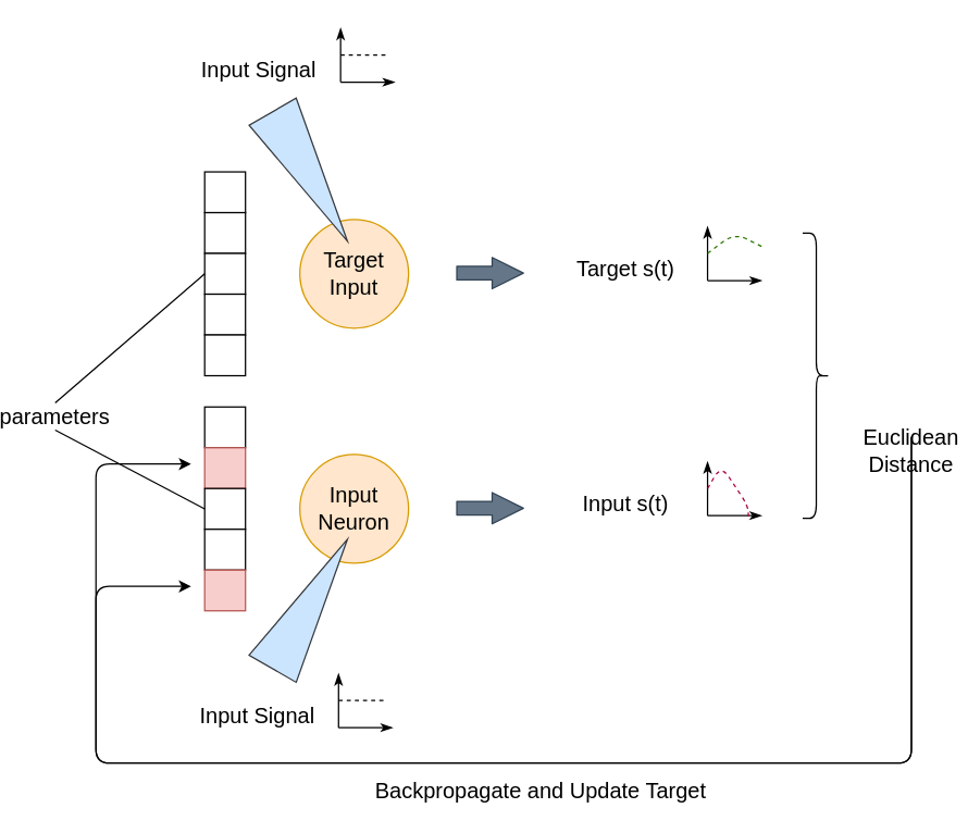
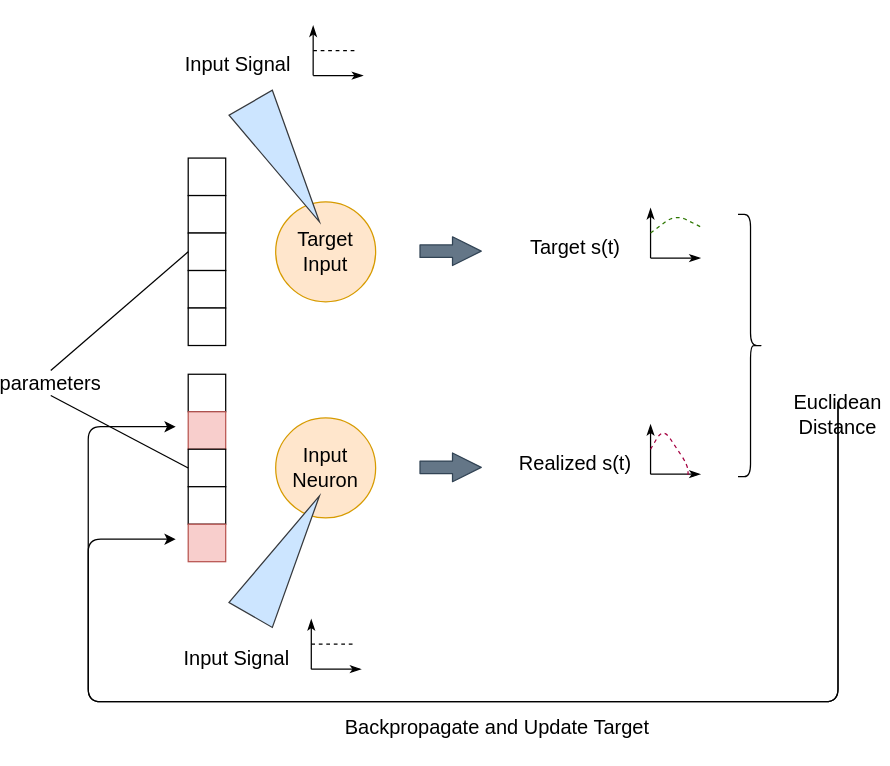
  <mxCell id="0" />
  <mxCell id="1" parent="0" />
  <mxCell id="2" value="" style="ellipse;whiteSpace=wrap;html=1;aspect=fixed;fillColor=#ffe6cc;strokeColor=#d79b00;" vertex="1" parent="1"><mxGeometry x="220" y="161" width="80" height="80" as="geometry" /></mxCell>
  <mxCell id="3" value="" style="ellipse;whiteSpace=wrap;html=1;aspect=fixed;fillColor=#ffe6cc;strokeColor=#d79b00;" vertex="1" parent="1"><mxGeometry x="220" y="334" width="80" height="80" as="geometry" /></mxCell>
  <mxCell id="4" value="&lt;font style=&quot;font-size: 16px&quot;&gt;Target Input&lt;/font&gt;" style="text;html=1;strokeColor=none;fillColor=none;align=center;verticalAlign=middle;whiteSpace=wrap;rounded=0;" vertex="1" parent="1"><mxGeometry x="230" y="166" width="60" height="70" as="geometry" /></mxCell>
  <mxCell id="5" value="&lt;font style=&quot;font-size: 16px&quot;&gt;Input Neuron&lt;/font&gt;" style="text;html=1;strokeColor=none;fillColor=none;align=center;verticalAlign=middle;whiteSpace=wrap;rounded=0;" vertex="1" parent="1"><mxGeometry x="230" y="339" width="60" height="70" as="geometry" /></mxCell>
  <mxCell id="6" value="" style="rounded=0;whiteSpace=wrap;html=1;" vertex="1" parent="1"><mxGeometry x="150" y="126" width="30" height="30" as="geometry" /></mxCell>
  <mxCell id="7" value="" style="rounded=0;whiteSpace=wrap;html=1;" vertex="1" parent="1"><mxGeometry x="150" y="156" width="30" height="30" as="geometry" /></mxCell>
  <mxCell id="8" value="" style="rounded=0;whiteSpace=wrap;html=1;" vertex="1" parent="1"><mxGeometry x="150" y="186" width="30" height="30" as="geometry" /></mxCell>
  <mxCell id="9" value="" style="rounded=0;whiteSpace=wrap;html=1;" vertex="1" parent="1"><mxGeometry x="150" y="216" width="30" height="30" as="geometry" /></mxCell>
  <mxCell id="10" value="" style="rounded=0;whiteSpace=wrap;html=1;" vertex="1" parent="1"><mxGeometry x="150" y="246" width="30" height="30" as="geometry" /></mxCell>
  <mxCell id="11" value="" style="rounded=0;whiteSpace=wrap;html=1;" vertex="1" parent="1"><mxGeometry x="150" y="299" width="30" height="30" as="geometry" /></mxCell>
  <mxCell id="12" value="" style="rounded=0;whiteSpace=wrap;html=1;fillColor=#f8cecc;strokeColor=#b85450;" vertex="1" parent="1"><mxGeometry x="150" y="329" width="30" height="30" as="geometry" /></mxCell>
  <mxCell id="13" value="" style="rounded=0;whiteSpace=wrap;html=1;" vertex="1" parent="1"><mxGeometry x="150" y="359" width="30" height="30" as="geometry" /></mxCell>
  <mxCell id="14" value="" style="rounded=0;whiteSpace=wrap;html=1;" vertex="1" parent="1"><mxGeometry x="150" y="389" width="30" height="30" as="geometry" /></mxCell>
  <mxCell id="15" value="" style="rounded=0;whiteSpace=wrap;html=1;fillColor=#f8cecc;strokeColor=#b85450;" vertex="1" parent="1"><mxGeometry x="150" y="419" width="30" height="30" as="geometry" /></mxCell>
  <mxCell id="16" value="&lt;font style=&quot;font-size: 16px&quot;&gt;parameters&lt;/font&gt;" style="text;html=1;strokeColor=none;fillColor=none;align=center;verticalAlign=middle;whiteSpace=wrap;rounded=0;" vertex="1" parent="1"><mxGeometry x="20" y="296" width="40" height="20" as="geometry" /></mxCell>
  <mxCell id="17" value="" style="endArrow=none;html=1;exitX=0.5;exitY=0;exitDx=0;exitDy=0;entryX=0;entryY=0.5;entryDx=0;entryDy=0;" edge="1" parent="1" source="16" target="8"><mxGeometry width="50" height="50" relative="1" as="geometry"><mxPoint x="360" y="401" as="sourcePoint" /><mxPoint x="410" y="351" as="targetPoint" /></mxGeometry></mxCell>
  <mxCell id="18" value="" style="endArrow=none;html=1;strokeWidth=1;exitX=0.5;exitY=1;exitDx=0;exitDy=0;entryX=0;entryY=0.5;entryDx=0;entryDy=0;" edge="1" parent="1" source="16" target="13"><mxGeometry width="50" height="50" relative="1" as="geometry"><mxPoint x="360" y="401" as="sourcePoint" /><mxPoint x="410" y="351" as="targetPoint" /></mxGeometry></mxCell>
  <mxCell id="19" value="" style="triangle;whiteSpace=wrap;html=1;rotation=60;fillColor=#cce5ff;strokeColor=#36393d;" vertex="1" parent="1"><mxGeometry x="172.5" y="109.35" width="110" height="40" as="geometry" /></mxCell>
  <mxCell id="20" value="Input Signal" style="text;html=1;strokeColor=none;fillColor=none;align=center;verticalAlign=middle;whiteSpace=wrap;rounded=0;fontSize=16;" vertex="1" parent="1"><mxGeometry x="140" y="41" width="100" height="20" as="geometry" /></mxCell>
  <mxCell id="21" value="" style="endArrow=none;html=1;fontSize=16;startArrow=classicThin;startFill=1;" edge="1" parent="1"><mxGeometry width="50" height="50" relative="1" as="geometry"><mxPoint x="250" y="20" as="sourcePoint" /><mxPoint x="250" y="60" as="targetPoint" /></mxGeometry></mxCell>
  <mxCell id="22" value="" style="endArrow=none;html=1;fontSize=16;startArrow=classicThin;startFill=1;" edge="1" parent="1"><mxGeometry width="50" height="50" relative="1" as="geometry"><mxPoint x="290" y="60" as="sourcePoint" /><mxPoint x="250" y="60" as="targetPoint" /></mxGeometry></mxCell>
  <mxCell id="23" value="" style="endArrow=none;dashed=1;html=1;fontSize=16;" edge="1" parent="1"><mxGeometry width="50" height="50" relative="1" as="geometry"><mxPoint x="250" y="40" as="sourcePoint" /><mxPoint x="285" y="40" as="targetPoint" /></mxGeometry></mxCell>
  <mxCell id="24" value="" style="triangle;whiteSpace=wrap;html=1;rotation=30;direction=north;fillColor=#cce5ff;strokeColor=#36393d;" vertex="1" parent="1"><mxGeometry x="207.5" y="389" width="40" height="110" as="geometry" /></mxCell>
  <mxCell id="25" value="Input Signal" style="text;html=1;strokeColor=none;fillColor=none;align=center;verticalAlign=middle;whiteSpace=wrap;rounded=0;fontSize=16;" vertex="1" parent="1"><mxGeometry x="138.5" y="516" width="100" height="20" as="geometry" /></mxCell>
  <mxCell id="26" value="" style="endArrow=none;html=1;fontSize=16;startArrow=classicThin;startFill=1;" edge="1" parent="1"><mxGeometry width="50" height="50" relative="1" as="geometry"><mxPoint x="248.5" y="495" as="sourcePoint" /><mxPoint x="248.5" y="535" as="targetPoint" /></mxGeometry></mxCell>
  <mxCell id="27" value="" style="endArrow=none;html=1;fontSize=16;startArrow=classicThin;startFill=1;" edge="1" parent="1"><mxGeometry width="50" height="50" relative="1" as="geometry"><mxPoint x="288.5" y="535" as="sourcePoint" /><mxPoint x="248.5" y="535" as="targetPoint" /></mxGeometry></mxCell>
  <mxCell id="28" value="" style="endArrow=none;dashed=1;html=1;fontSize=16;" edge="1" parent="1"><mxGeometry width="50" height="50" relative="1" as="geometry"><mxPoint x="248.5" y="515" as="sourcePoint" /><mxPoint x="283.5" y="515" as="targetPoint" /></mxGeometry></mxCell>
  <mxCell id="29" value="" style="shape=flexArrow;endArrow=classic;html=1;fontSize=16;strokeWidth=1;endWidth=12;endSize=7.33;fillColor=#647687;strokeColor=#314354;" edge="1" parent="1"><mxGeometry width="50" height="50" relative="1" as="geometry"><mxPoint x="335" y="200.5" as="sourcePoint" /><mxPoint x="385" y="200.5" as="targetPoint" /></mxGeometry></mxCell>
  <mxCell id="30" value="" style="shape=flexArrow;endArrow=classic;html=1;fontSize=16;strokeWidth=1;endWidth=12;endSize=7.33;fillColor=#647687;strokeColor=#314354;" edge="1" parent="1"><mxGeometry width="50" height="50" relative="1" as="geometry"><mxPoint x="335" y="373.5" as="sourcePoint" /><mxPoint x="385" y="373.5" as="targetPoint" /></mxGeometry></mxCell>
  <mxCell id="31" value="Target s(t)" style="text;html=1;strokeColor=none;fillColor=none;align=center;verticalAlign=middle;whiteSpace=wrap;rounded=0;fontSize=16;" vertex="1" parent="1"><mxGeometry x="410" y="187" width="100" height="20" as="geometry" /></mxCell>
  <mxCell id="32" value="" style="endArrow=none;html=1;fontSize=16;startArrow=classicThin;startFill=1;" edge="1" parent="1"><mxGeometry width="50" height="50" relative="1" as="geometry"><mxPoint x="520" y="166" as="sourcePoint" /><mxPoint x="520" y="206" as="targetPoint" /></mxGeometry></mxCell>
  <mxCell id="33" value="" style="endArrow=none;html=1;fontSize=16;startArrow=classicThin;startFill=1;" edge="1" parent="1"><mxGeometry width="50" height="50" relative="1" as="geometry"><mxPoint x="560" y="206" as="sourcePoint" /><mxPoint x="520" y="206" as="targetPoint" /></mxGeometry></mxCell>
  <mxCell id="34" value="" style="endArrow=none;dashed=1;html=1;fontSize=16;fillColor=#60a917;strokeColor=#2D7600;" edge="1" parent="1"><mxGeometry width="50" height="50" relative="1" as="geometry"><mxPoint x="520" y="186" as="sourcePoint" /><mxPoint x="560" y="181" as="targetPoint" /><Array as="points"><mxPoint x="540" y="171" /></Array></mxGeometry></mxCell>
- <mxCell id="35" value="Input s(t)" style="text;html=1;strokeColor=none;fillColor=none;align=center;verticalAlign=middle;whiteSpace=wrap;rounded=0;fontSize=16;" vertex="1" parent="1"><mxGeometry x="410" y="360" width="100" height="20" as="geometry" /></mxCell>
+ <mxCell id="35" value="Realized s(t)" style="text;html=1;strokeColor=none;fillColor=none;align=center;verticalAlign=middle;whiteSpace=wrap;rounded=0;fontSize=16;" vertex="1" parent="1"><mxGeometry x="410" y="360" width="100" height="20" as="geometry" /></mxCell>
  <mxCell id="36" value="" style="endArrow=none;html=1;fontSize=16;startArrow=classicThin;startFill=1;" edge="1" parent="1"><mxGeometry width="50" height="50" relative="1" as="geometry"><mxPoint x="520" y="339" as="sourcePoint" /><mxPoint x="520" y="379" as="targetPoint" /></mxGeometry></mxCell>
  <mxCell id="37" value="" style="endArrow=none;html=1;fontSize=16;startArrow=classicThin;startFill=1;" edge="1" parent="1"><mxGeometry width="50" height="50" relative="1" as="geometry"><mxPoint x="560" y="379" as="sourcePoint" /><mxPoint x="520" y="379" as="targetPoint" /></mxGeometry></mxCell>
  <mxCell id="38" value="" style="endArrow=none;dashed=1;html=1;fontSize=16;fillColor=#d80073;strokeColor=#A50040;" edge="1" parent="1"><mxGeometry width="50" height="50" relative="1" as="geometry"><mxPoint x="520" y="359" as="sourcePoint" /><mxPoint x="550" y="382" as="targetPoint" /><Array as="points"><mxPoint x="530" y="342" /><mxPoint x="550" y="372" /></Array></mxGeometry></mxCell>
  <mxCell id="39" value="" style="shape=curlyBracket;whiteSpace=wrap;html=1;rounded=1;flipH=1;fontSize=16;" vertex="1" parent="1"><mxGeometry x="590" y="171" width="20" height="210" as="geometry" /></mxCell>
  <mxCell id="40" value="Euclidean Distance" style="text;html=1;strokeColor=none;fillColor=none;align=center;verticalAlign=middle;whiteSpace=wrap;rounded=0;fontSize=16;" vertex="1" parent="1"><mxGeometry x="650" y="321" width="40" height="20" as="geometry" /></mxCell>
  <mxCell id="41" value="" style="edgeStyle=segmentEdgeStyle;endArrow=classic;html=1;fontSize=16;strokeWidth=1;" edge="1" parent="1"><mxGeometry width="50" height="50" relative="1" as="geometry"><mxPoint x="670" y="321" as="sourcePoint" /><mxPoint x="140" y="431" as="targetPoint" /><Array as="points"><mxPoint x="670" y="561" /><mxPoint x="70" y="561" /><mxPoint x="70" y="431" /></Array></mxGeometry></mxCell>
  <mxCell id="42" value="" style="edgeStyle=segmentEdgeStyle;endArrow=classic;html=1;fontSize=16;strokeWidth=1;" edge="1" parent="1"><mxGeometry width="50" height="50" relative="1" as="geometry"><mxPoint x="670" y="321" as="sourcePoint" /><mxPoint x="140" y="341" as="targetPoint" /><Array as="points"><mxPoint x="670" y="561" /><mxPoint x="70" y="561" /><mxPoint x="70" y="341" /></Array></mxGeometry></mxCell>
  <mxCell id="43" value="Backpropagate and Update Target" style="text;html=1;strokeColor=none;fillColor=none;align=center;verticalAlign=middle;whiteSpace=wrap;rounded=0;fontSize=16;" vertex="1" parent="1"><mxGeometry x="250" y="571" width="295" height="20" as="geometry" /></mxCell>
